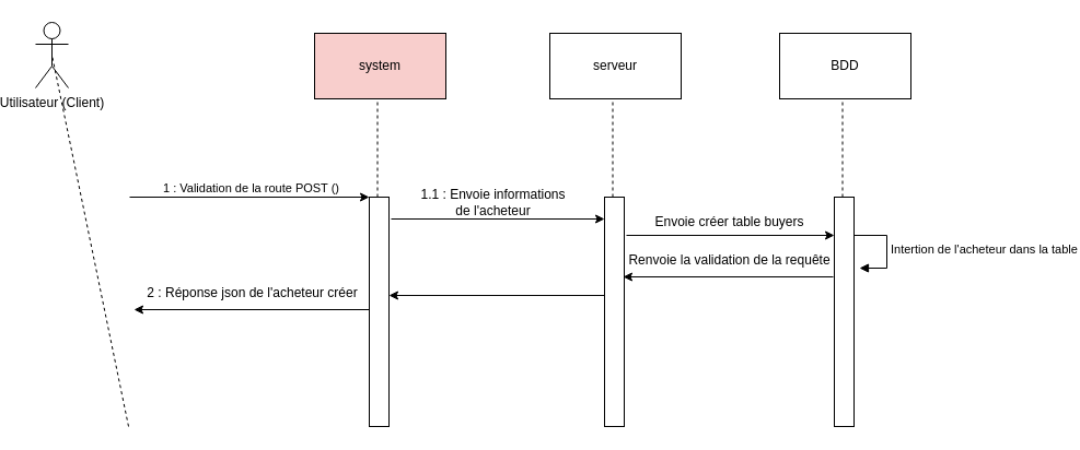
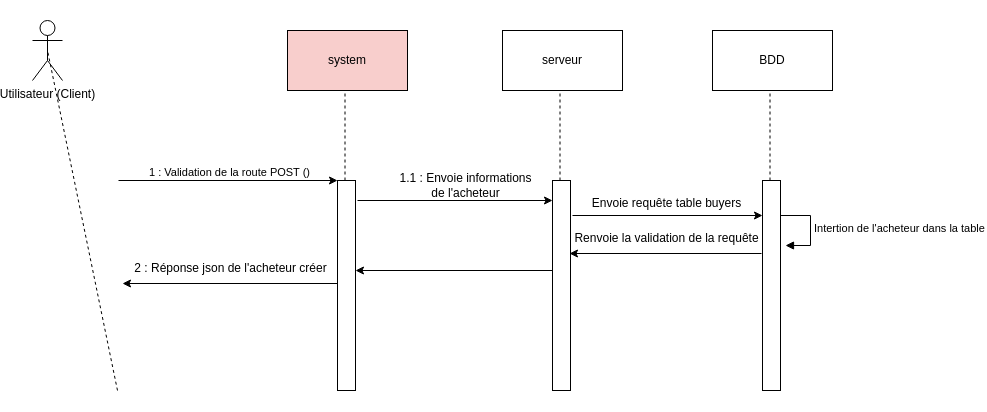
  <mxCell id="0" />
  <mxCell id="1" parent="0" />
  <mxCell id="2" value="Utilisateur (Client) " style="shape=umlActor;verticalLabelPosition=bottom;verticalAlign=top;html=1;outlineConnect=0;" parent="1" vertex="1"><mxGeometry x="20" y="20" width="30" height="60" as="geometry" /></mxCell>
  <mxCell id="3" value="" style="endArrow=none;dashed=1;html=1;rounded=0;entryX=0.5;entryY=0.5;entryDx=0;entryDy=0;entryPerimeter=0;" parent="1" target="2" edge="1"><mxGeometry width="50" height="50" relative="1" as="geometry"><mxPoint x="105" y="390" as="sourcePoint" /><mxPoint x="110" y="110" as="targetPoint" /></mxGeometry></mxCell>
  <mxCell id="4" value="system" style="rounded=0;whiteSpace=wrap;html=1;fillColor=#f8cecc;" parent="1" vertex="1"><mxGeometry x="275" y="30" width="120" height="60" as="geometry" /></mxCell>
  <mxCell id="5" value="" style="endArrow=none;dashed=1;html=1;rounded=0;entryX=0.5;entryY=0.5;entryDx=0;entryDy=0;entryPerimeter=0;" parent="1" source="6" edge="1"><mxGeometry width="50" height="50" relative="1" as="geometry"><mxPoint x="337.13" y="689.61" as="sourcePoint" /><mxPoint x="332.5" y="90" as="targetPoint" /></mxGeometry></mxCell>
  <mxCell id="6" value="" style="html=1;points=[];perimeter=orthogonalPerimeter;outlineConnect=0;targetShapes=umlLifeline;portConstraint=eastwest;newEdgeStyle={&quot;edgeStyle&quot;:&quot;elbowEdgeStyle&quot;,&quot;elbow&quot;:&quot;vertical&quot;,&quot;curved&quot;:0,&quot;rounded&quot;:0};" parent="1" vertex="1"><mxGeometry x="325" y="180" width="18" height="210" as="geometry" /></mxCell>
  <mxCell id="7" value="" style="endArrow=classic;html=1;rounded=0;" parent="1" target="6" edge="1"><mxGeometry width="50" height="50" relative="1" as="geometry"><mxPoint x="106" y="180" as="sourcePoint" /><mxPoint x="156" y="130" as="targetPoint" /></mxGeometry></mxCell>
  <mxCell id="8" value="1 : Validation de la route POST ()" style="edgeLabel;html=1;align=center;verticalAlign=middle;resizable=0;points=[];" parent="7" vertex="1" connectable="0"><mxGeometry x="0.315" y="-3" relative="1" as="geometry"><mxPoint x="-34" y="-12" as="offset" /></mxGeometry></mxCell>
  <mxCell id="9" value="serveur" style="rounded=0;whiteSpace=wrap;html=1;" parent="1" vertex="1"><mxGeometry x="490" y="30" width="120" height="60" as="geometry" /></mxCell>
  <mxCell id="10" value="" style="endArrow=none;dashed=1;html=1;rounded=0;entryX=0.5;entryY=0.5;entryDx=0;entryDy=0;entryPerimeter=0;" parent="1" source="11" edge="1"><mxGeometry width="50" height="50" relative="1" as="geometry"><mxPoint x="547.5" y="420" as="sourcePoint" /><mxPoint x="547.5" y="90" as="targetPoint" /></mxGeometry></mxCell>
  <mxCell id="11" value="" style="html=1;points=[];perimeter=orthogonalPerimeter;outlineConnect=0;targetShapes=umlLifeline;portConstraint=eastwest;newEdgeStyle={&quot;edgeStyle&quot;:&quot;elbowEdgeStyle&quot;,&quot;elbow&quot;:&quot;vertical&quot;,&quot;curved&quot;:0,&quot;rounded&quot;:0};" parent="1" vertex="1"><mxGeometry x="540" y="180" width="18" height="210" as="geometry" /></mxCell>
  <mxCell id="12" value="BDD" style="rounded=0;whiteSpace=wrap;html=1;" parent="1" vertex="1"><mxGeometry x="700" y="30" width="120" height="60" as="geometry" /></mxCell>
  <mxCell id="13" value="" style="endArrow=none;dashed=1;html=1;rounded=0;entryX=0.5;entryY=0.5;entryDx=0;entryDy=0;entryPerimeter=0;" parent="1" source="14" edge="1"><mxGeometry width="50" height="50" relative="1" as="geometry"><mxPoint x="757.5" y="420" as="sourcePoint" /><mxPoint x="757.5" y="90" as="targetPoint" /></mxGeometry></mxCell>
  <mxCell id="14" value="" style="html=1;points=[];perimeter=orthogonalPerimeter;outlineConnect=0;targetShapes=umlLifeline;portConstraint=eastwest;newEdgeStyle={&quot;edgeStyle&quot;:&quot;elbowEdgeStyle&quot;,&quot;elbow&quot;:&quot;vertical&quot;,&quot;curved&quot;:0,&quot;rounded&quot;:0};" parent="1" vertex="1"><mxGeometry x="750" y="180" width="18" height="210" as="geometry" /></mxCell>
  <mxCell id="15" value="" style="endArrow=classic;html=1;rounded=0;" parent="1" target="11" edge="1"><mxGeometry width="50" height="50" relative="1" as="geometry"><mxPoint x="345" y="200" as="sourcePoint" /><mxPoint x="500" y="200" as="targetPoint" /></mxGeometry></mxCell>
- <mxCell id="16" value="1.1 : Envoie informations &lt;br&gt;de l'acheteur" style="text;html=1;align=center;verticalAlign=middle;resizable=0;points=[];autosize=1;strokeColor=none;fillColor=none;" parent="1" vertex="1"><mxGeometry x="358" y="165" width="160" height="40" as="geometry" /></mxCell>
- <mxCell id="17" value="Envoie créer table buyers" style="text;html=1;align=center;verticalAlign=middle;resizable=0;points=[];autosize=1;strokeColor=none;fillColor=none;" parent="1" vertex="1"><mxGeometry x="569" y="188" width="170" height="30" as="geometry" /></mxCell>
+ <mxCell id="16" value="1.1 : Envoie informations &lt;br&gt;de l'acheteur" style="text;html=1;align=center;verticalAlign=middle;resizable=0;points=[];autosize=1;strokeColor=none;fillColor=none;" parent="1" vertex="1"><mxGeometry x="373" y="165" width="160" height="40" as="geometry" /></mxCell>
+ <mxCell id="17" value="Envoie requête table buyers" style="text;html=1;align=center;verticalAlign=middle;resizable=0;points=[];autosize=1;strokeColor=none;fillColor=none;" parent="1" vertex="1"><mxGeometry x="569" y="188" width="170" height="30" as="geometry" /></mxCell>
  <mxCell id="18" value="" style="endArrow=classic;html=1;rounded=0;" parent="1" target="14" edge="1"><mxGeometry width="50" height="50" relative="1" as="geometry"><mxPoint x="560" y="215" as="sourcePoint" /><mxPoint x="610" y="165" as="targetPoint" /></mxGeometry></mxCell>
  <mxCell id="19" value="Intertion de l'acheteur dans la table" style="html=1;align=left;spacingLeft=2;endArrow=block;rounded=0;edgeStyle=orthogonalEdgeStyle;curved=0;rounded=0;" parent="1" edge="1"><mxGeometry relative="1" as="geometry"><mxPoint x="768" y="215" as="sourcePoint" /><Array as="points"><mxPoint x="798" y="245" /></Array><mxPoint x="773" y="245" as="targetPoint" /></mxGeometry></mxCell>
  <mxCell id="20" value="" style="endArrow=classic;html=1;rounded=0;" parent="1" edge="1"><mxGeometry width="50" height="50" relative="1" as="geometry"><mxPoint x="749" y="253" as="sourcePoint" /><mxPoint x="557" y="253" as="targetPoint" /></mxGeometry></mxCell>
  <mxCell id="21" value="Renvoie la validation de la requête" style="text;html=1;align=center;verticalAlign=middle;resizable=0;points=[];autosize=1;strokeColor=none;fillColor=none;" parent="1" vertex="1"><mxGeometry x="549" y="223" width="210" height="30" as="geometry" /></mxCell>
  <mxCell id="22" value="" style="endArrow=classic;html=1;rounded=0;" parent="1" edge="1"><mxGeometry width="50" height="50" relative="1" as="geometry"><mxPoint x="540" y="270" as="sourcePoint" /><mxPoint x="343" y="270" as="targetPoint" /></mxGeometry></mxCell>
  <mxCell id="23" value="" style="endArrow=classic;html=1;rounded=0;" parent="1" edge="1"><mxGeometry width="50" height="50" relative="1" as="geometry"><mxPoint x="325" y="283" as="sourcePoint" /><mxPoint x="110" y="283" as="targetPoint" /></mxGeometry></mxCell>
  <mxCell id="24" value="2 : Réponse json de l'acheteur créer" style="text;html=1;align=center;verticalAlign=middle;resizable=0;points=[];autosize=1;strokeColor=none;fillColor=none;" parent="1" vertex="1"><mxGeometry x="108" y="253" width="220" height="30" as="geometry" /></mxCell>
